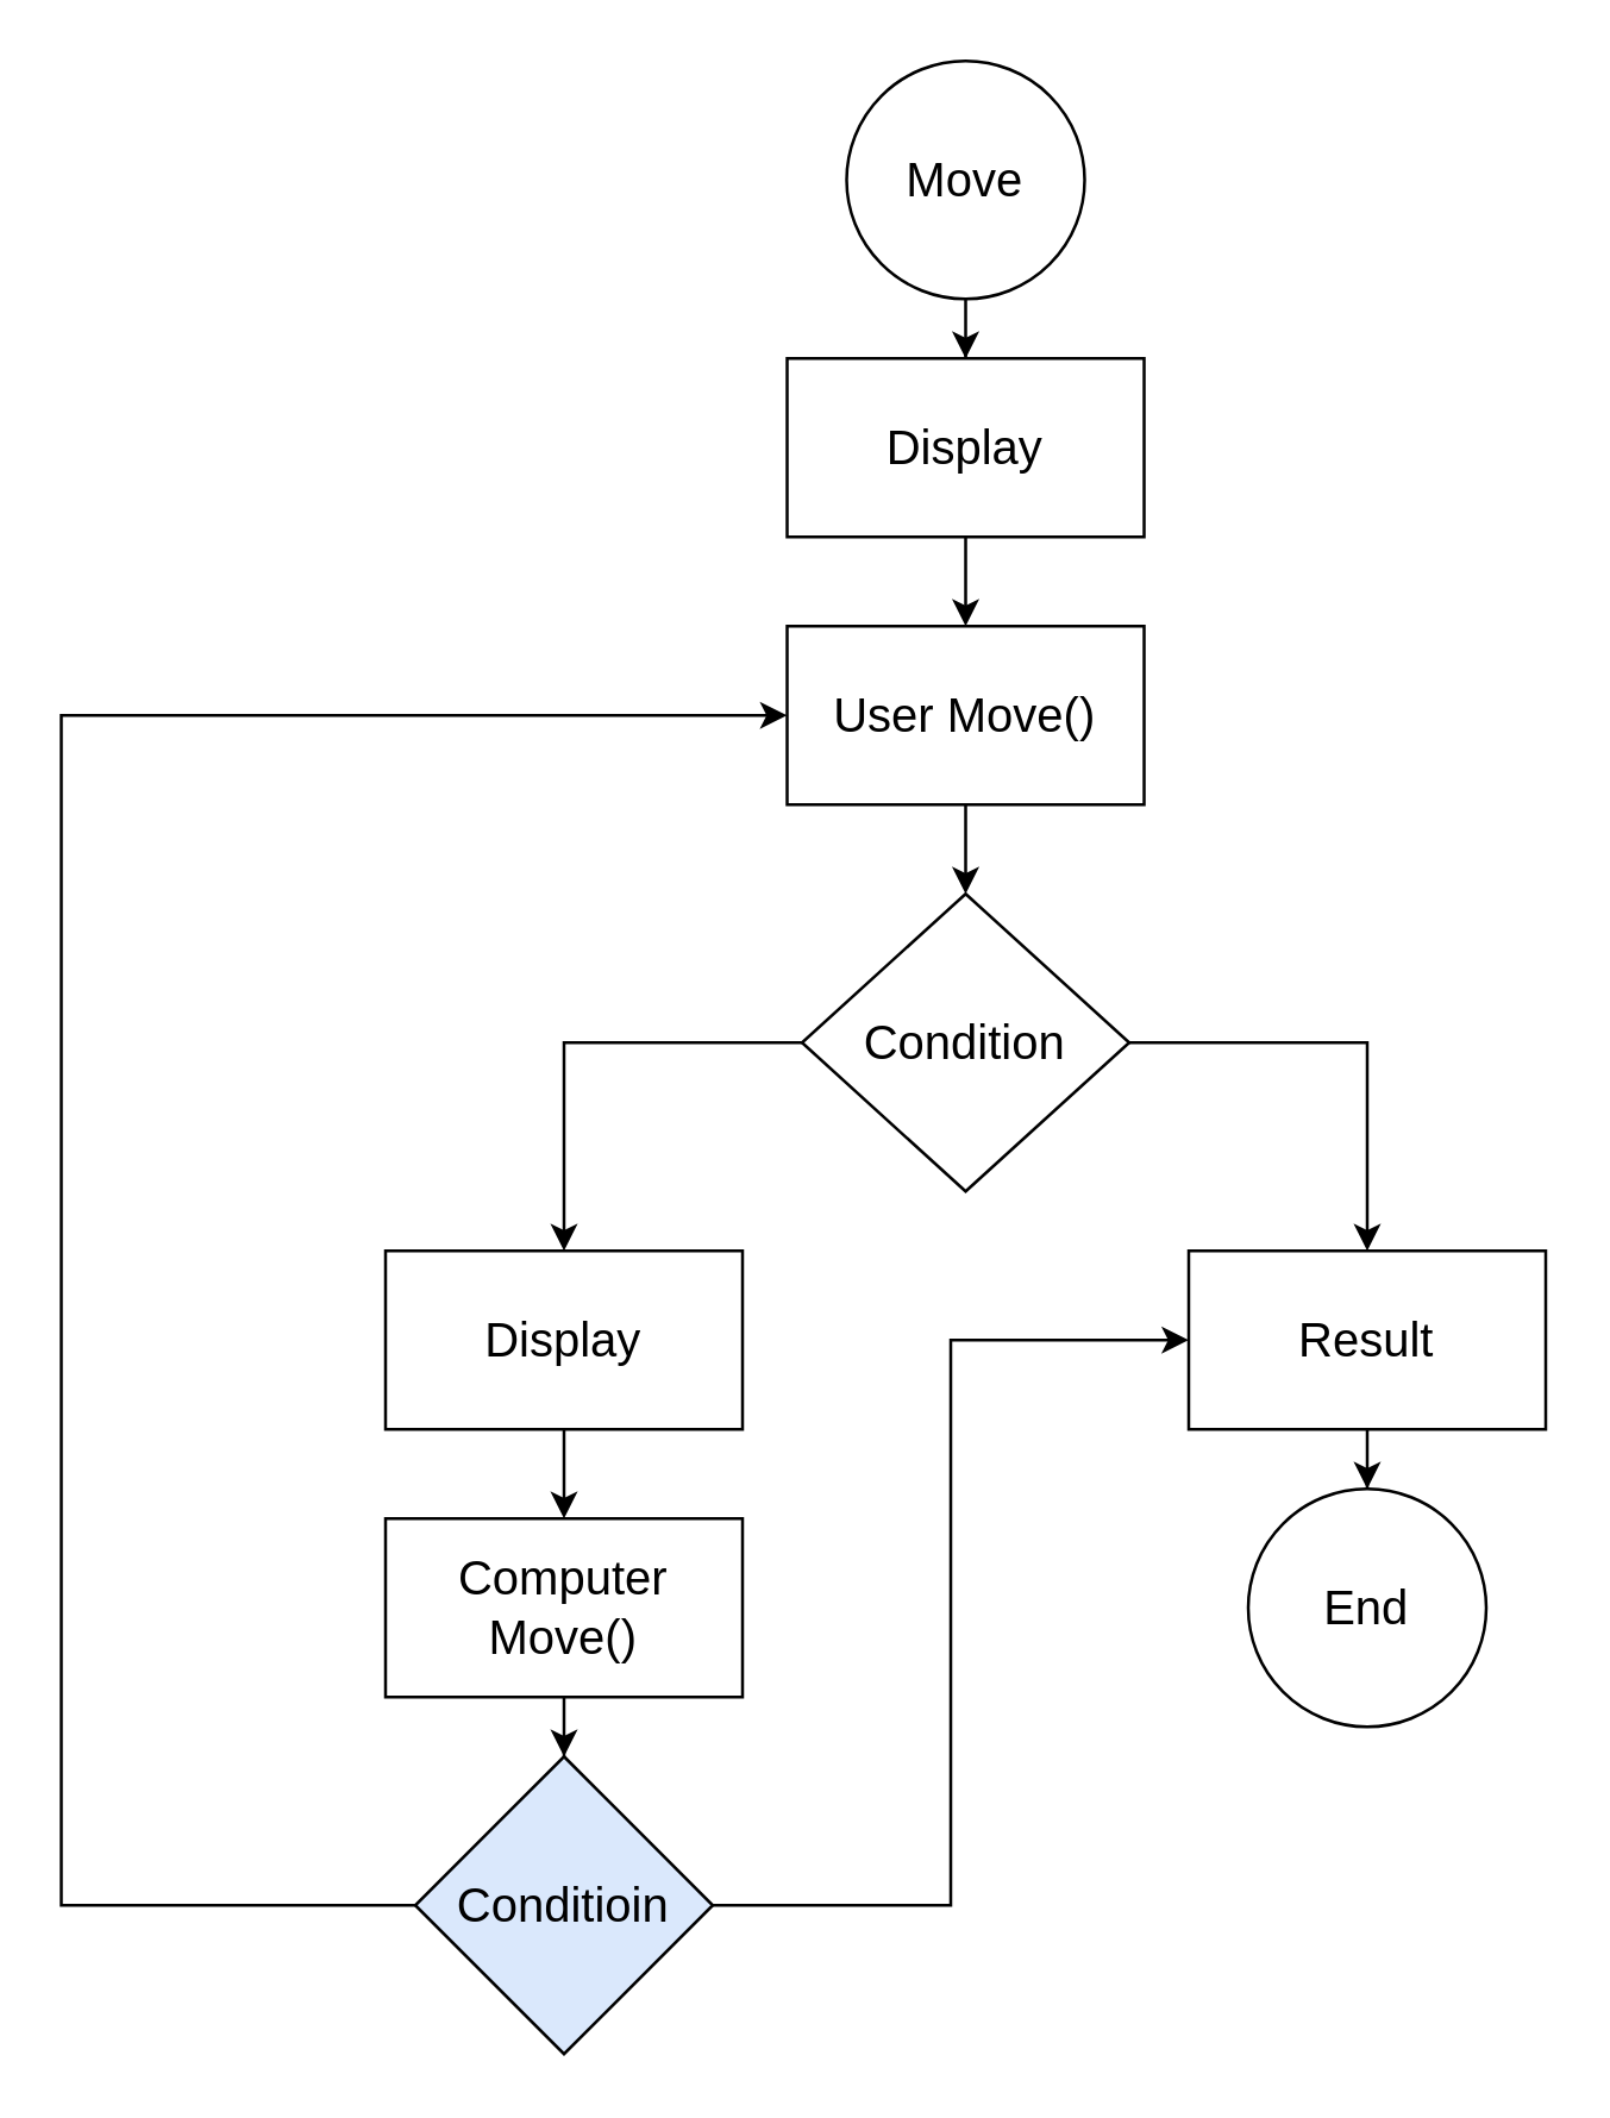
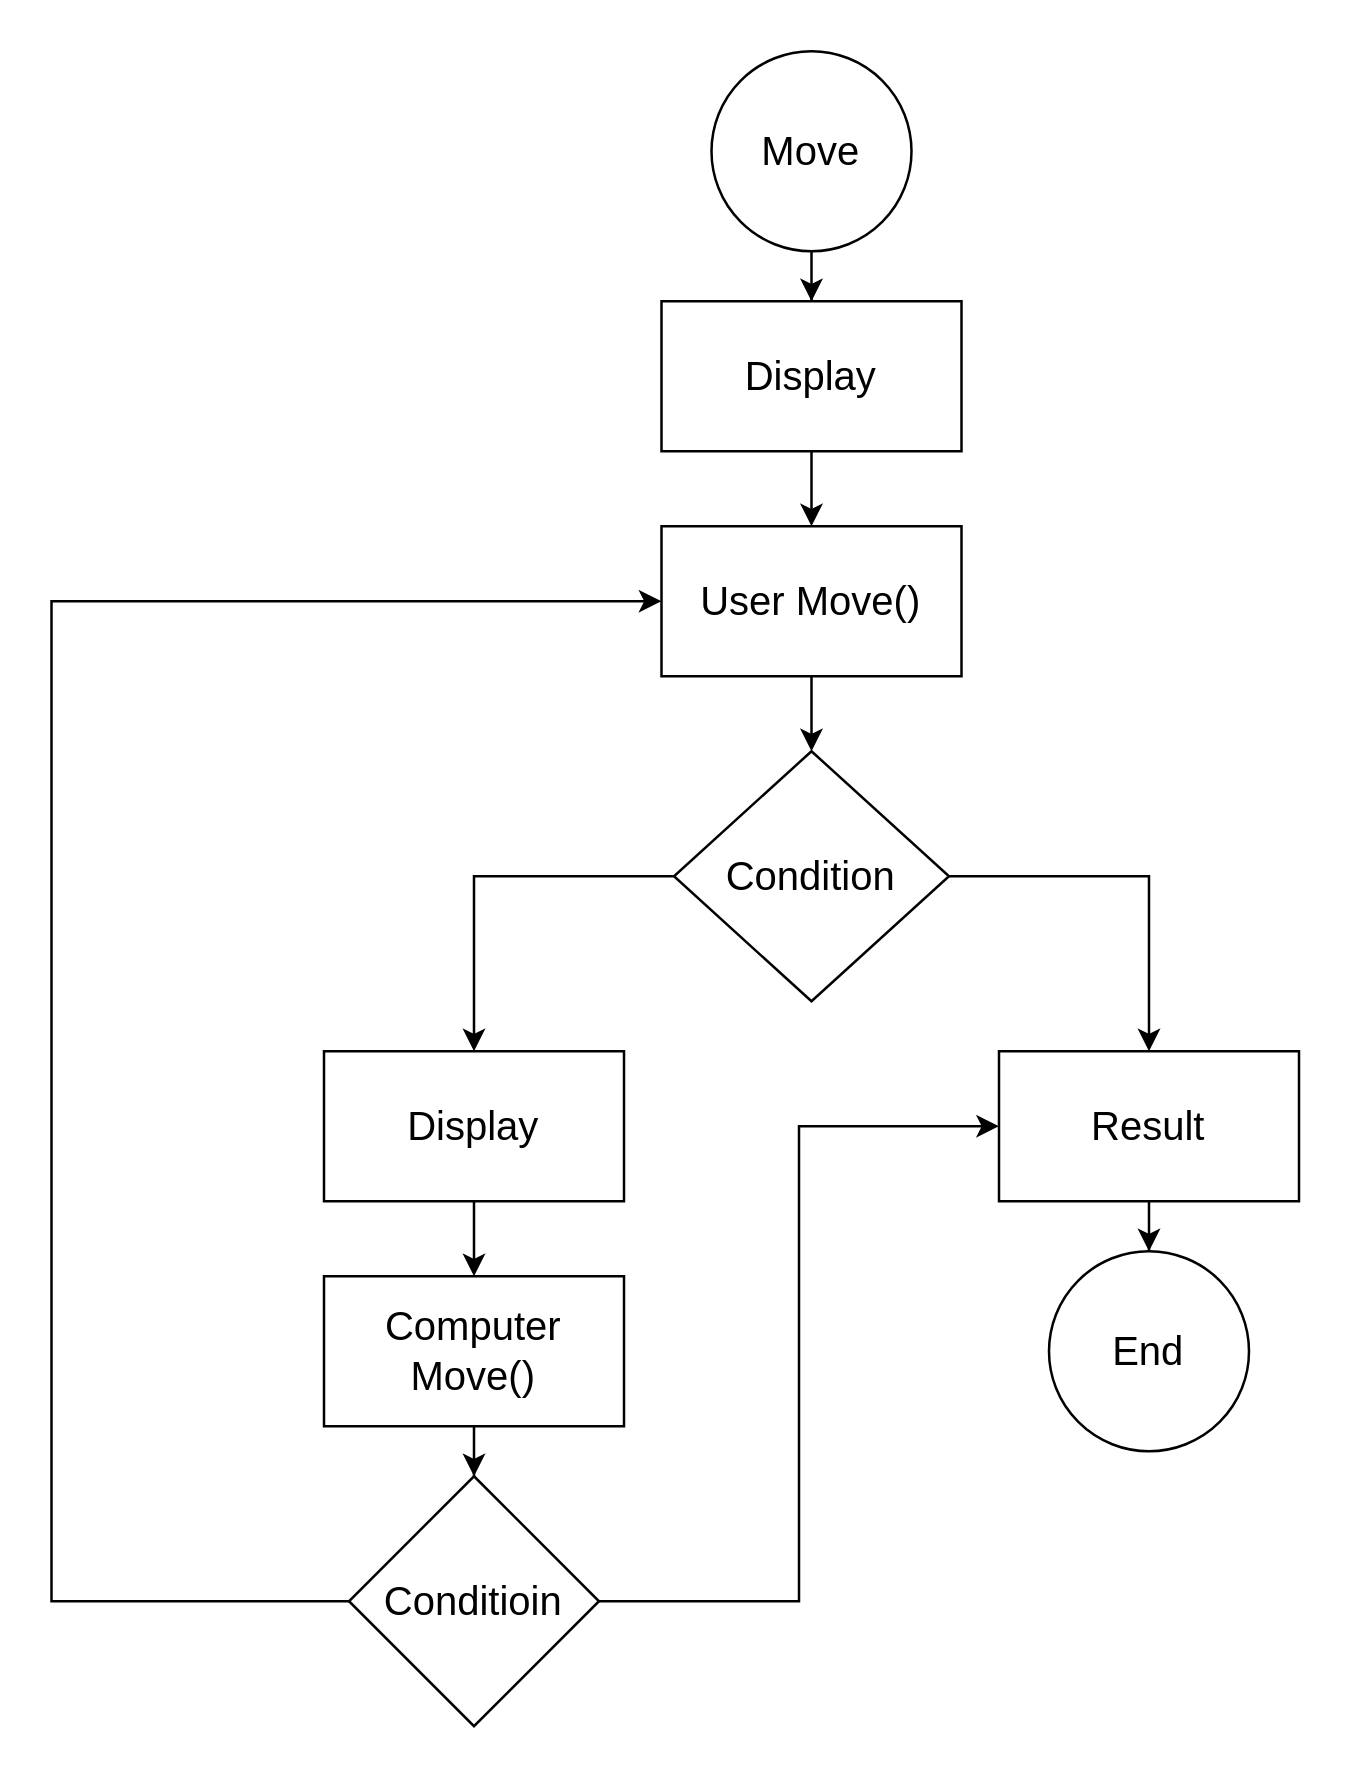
  <mxCell id="0" />
  <mxCell id="1" parent="0" />
  <mxCell id="2" value="" style="edgeStyle=orthogonalEdgeStyle;rounded=0;orthogonalLoop=1;jettySize=auto;html=1;" edge="1" parent="1" source="3" target="5"><mxGeometry relative="1" as="geometry" /></mxCell>
  <mxCell id="3" value="Move" style="ellipse;whiteSpace=wrap;html=1;fontSize=16;" vertex="1" parent="1"><mxGeometry x="284" y="20" width="80" height="80" as="geometry" /></mxCell>
  <mxCell id="4" value="" style="edgeStyle=orthogonalEdgeStyle;rounded=0;orthogonalLoop=1;jettySize=auto;html=1;" edge="1" parent="1" source="5" target="7"><mxGeometry relative="1" as="geometry" /></mxCell>
  <mxCell id="5" value="Display" style="whiteSpace=wrap;html=1;fontSize=16;" vertex="1" parent="1"><mxGeometry x="264" y="120" width="120" height="60" as="geometry" /></mxCell>
  <mxCell id="6" value="" style="edgeStyle=orthogonalEdgeStyle;rounded=0;orthogonalLoop=1;jettySize=auto;html=1;" edge="1" parent="1" source="7" target="10"><mxGeometry relative="1" as="geometry" /></mxCell>
  <mxCell id="7" value="User Move()" style="whiteSpace=wrap;html=1;fontSize=16;" vertex="1" parent="1"><mxGeometry x="264" y="210" width="120" height="60" as="geometry" /></mxCell>
  <mxCell id="8" style="edgeStyle=orthogonalEdgeStyle;rounded=0;orthogonalLoop=1;jettySize=auto;html=1;" edge="1" parent="1" source="10" target="12"><mxGeometry relative="1" as="geometry"><mxPoint x="459" y="450" as="targetPoint" /></mxGeometry></mxCell>
  <mxCell id="9" style="edgeStyle=orthogonalEdgeStyle;rounded=0;orthogonalLoop=1;jettySize=auto;html=1;" edge="1" parent="1" source="10" target="14"><mxGeometry relative="1" as="geometry"><mxPoint x="179" y="420" as="targetPoint" /></mxGeometry></mxCell>
  <mxCell id="10" value="Condition" style="rhombus;whiteSpace=wrap;html=1;fontSize=16;" vertex="1" parent="1"><mxGeometry x="269" y="300" width="110" height="100" as="geometry" /></mxCell>
  <mxCell id="11" style="edgeStyle=orthogonalEdgeStyle;rounded=0;orthogonalLoop=1;jettySize=auto;html=1;" edge="1" parent="1" source="12" target="20"><mxGeometry relative="1" as="geometry"><mxPoint x="459" y="520" as="targetPoint" /></mxGeometry></mxCell>
  <mxCell id="12" value="Result" style="rounded=0;whiteSpace=wrap;html=1;fontSize=16;" vertex="1" parent="1"><mxGeometry x="399" y="420" width="120" height="60" as="geometry" /></mxCell>
  <mxCell id="13" value="" style="edgeStyle=orthogonalEdgeStyle;rounded=0;orthogonalLoop=1;jettySize=auto;html=1;" edge="1" parent="1" source="14" target="16"><mxGeometry relative="1" as="geometry" /></mxCell>
  <mxCell id="14" value="Display" style="rounded=0;whiteSpace=wrap;html=1;fontSize=16;" vertex="1" parent="1"><mxGeometry x="129" y="420" width="120" height="60" as="geometry" /></mxCell>
  <mxCell id="15" value="" style="edgeStyle=orthogonalEdgeStyle;rounded=0;orthogonalLoop=1;jettySize=auto;html=1;" edge="1" parent="1" source="16" target="19"><mxGeometry relative="1" as="geometry" /></mxCell>
  <mxCell id="16" value="Computer Move()" style="rounded=0;whiteSpace=wrap;html=1;fontSize=16;" vertex="1" parent="1"><mxGeometry x="129" y="510" width="120" height="60" as="geometry" /></mxCell>
  <mxCell id="17" style="edgeStyle=orthogonalEdgeStyle;rounded=0;orthogonalLoop=1;jettySize=auto;html=1;entryX=0;entryY=0.5;entryDx=0;entryDy=0;" edge="1" parent="1" source="19" target="7"><mxGeometry relative="1" as="geometry"><mxPoint x="19" y="270" as="targetPoint" /><Array as="points"><mxPoint x="20" y="640" /><mxPoint x="20" y="240" /></Array></mxGeometry></mxCell>
  <mxCell id="18" style="edgeStyle=orthogonalEdgeStyle;rounded=0;orthogonalLoop=1;jettySize=auto;html=1;entryX=0;entryY=0.5;entryDx=0;entryDy=0;" edge="1" parent="1" source="19" target="12"><mxGeometry relative="1" as="geometry" /></mxCell>
- <mxCell id="19" value="Conditioin" style="rhombus;whiteSpace=wrap;html=1;rounded=0;fontSize=16;fillColor=#dae8fc;" vertex="1" parent="1"><mxGeometry x="139" y="590" width="100" height="100" as="geometry" /></mxCell>
+ <mxCell id="19" value="Conditioin" style="rhombus;whiteSpace=wrap;html=1;rounded=0;fontSize=16;" vertex="1" parent="1"><mxGeometry x="139" y="590" width="100" height="100" as="geometry" /></mxCell>
  <mxCell id="20" value="End" style="ellipse;whiteSpace=wrap;html=1;fontSize=16;" vertex="1" parent="1"><mxGeometry x="419" y="500" width="80" height="80" as="geometry" /></mxCell>
